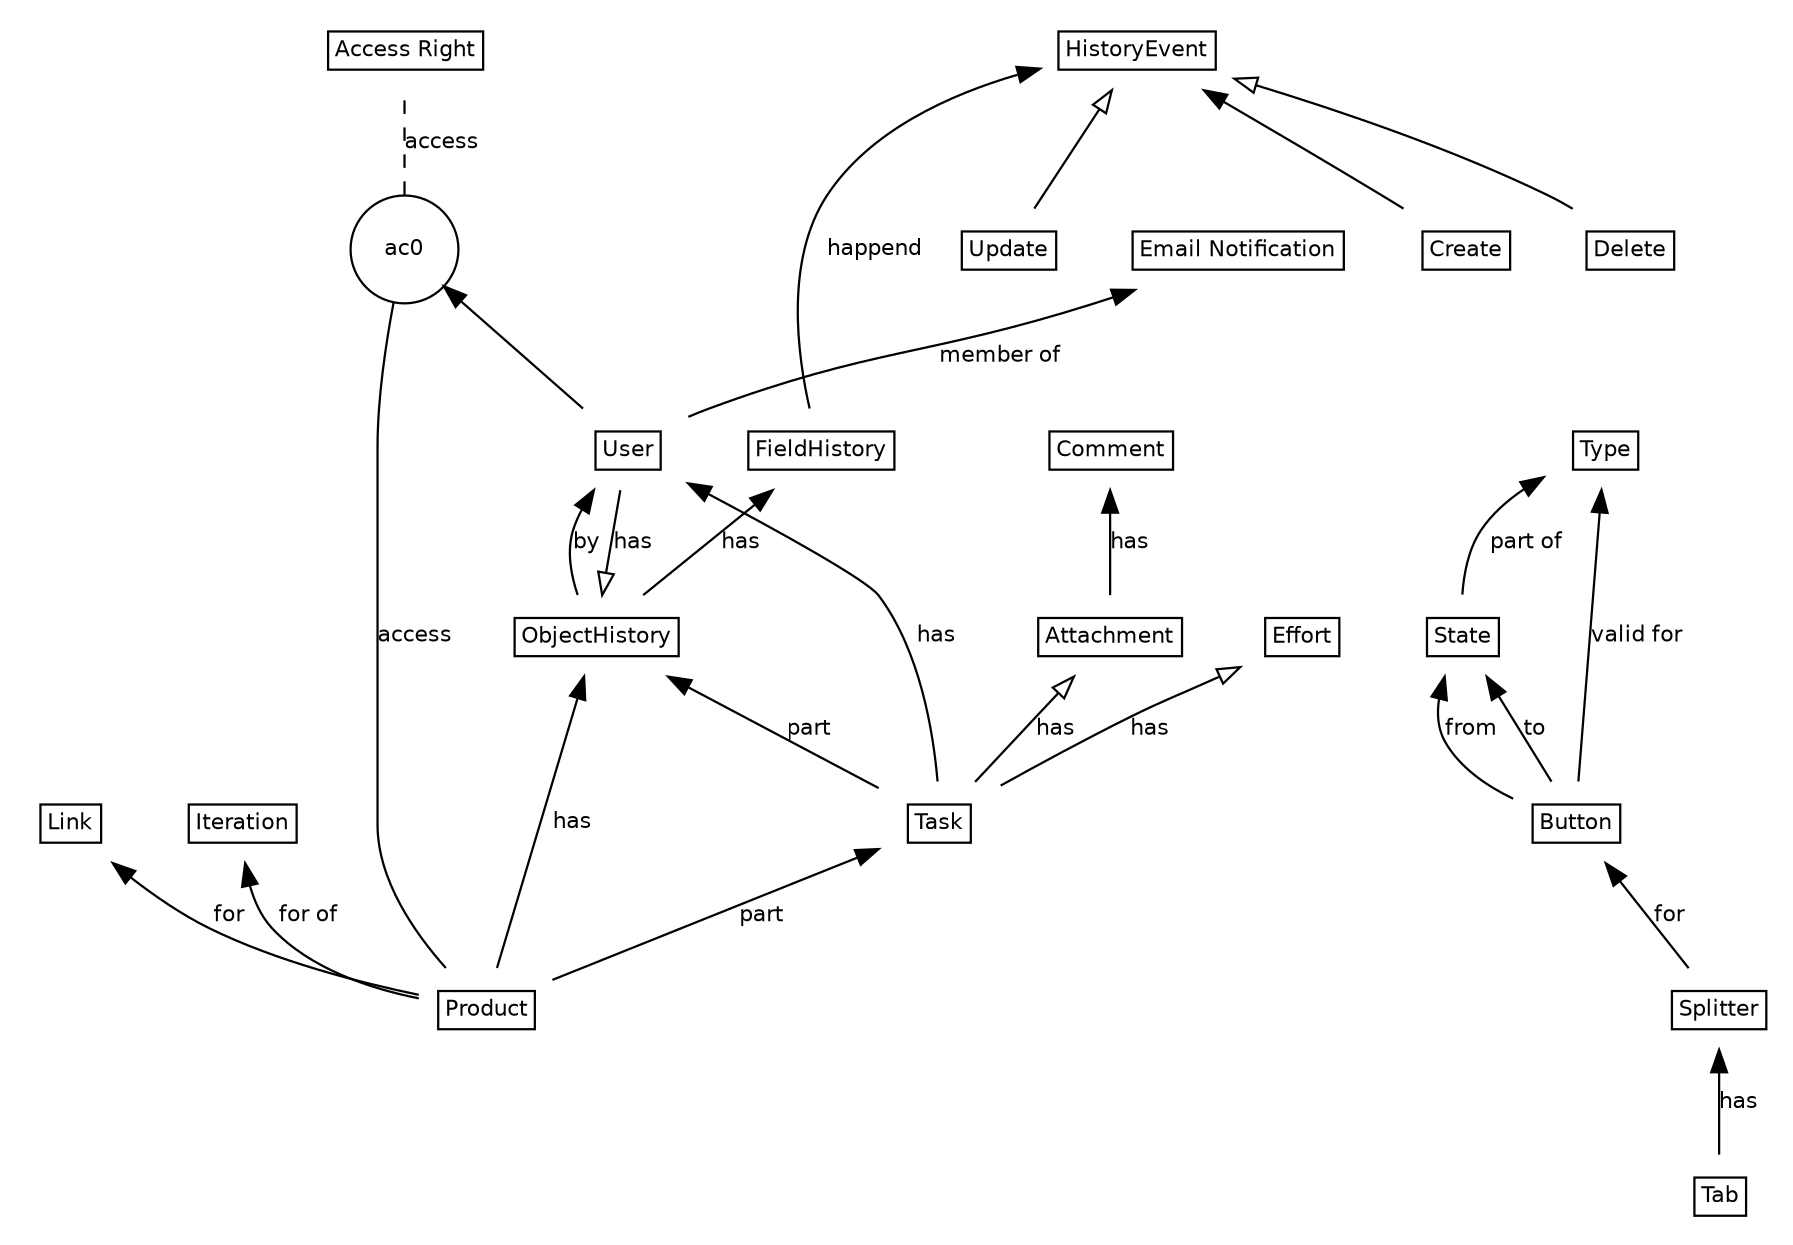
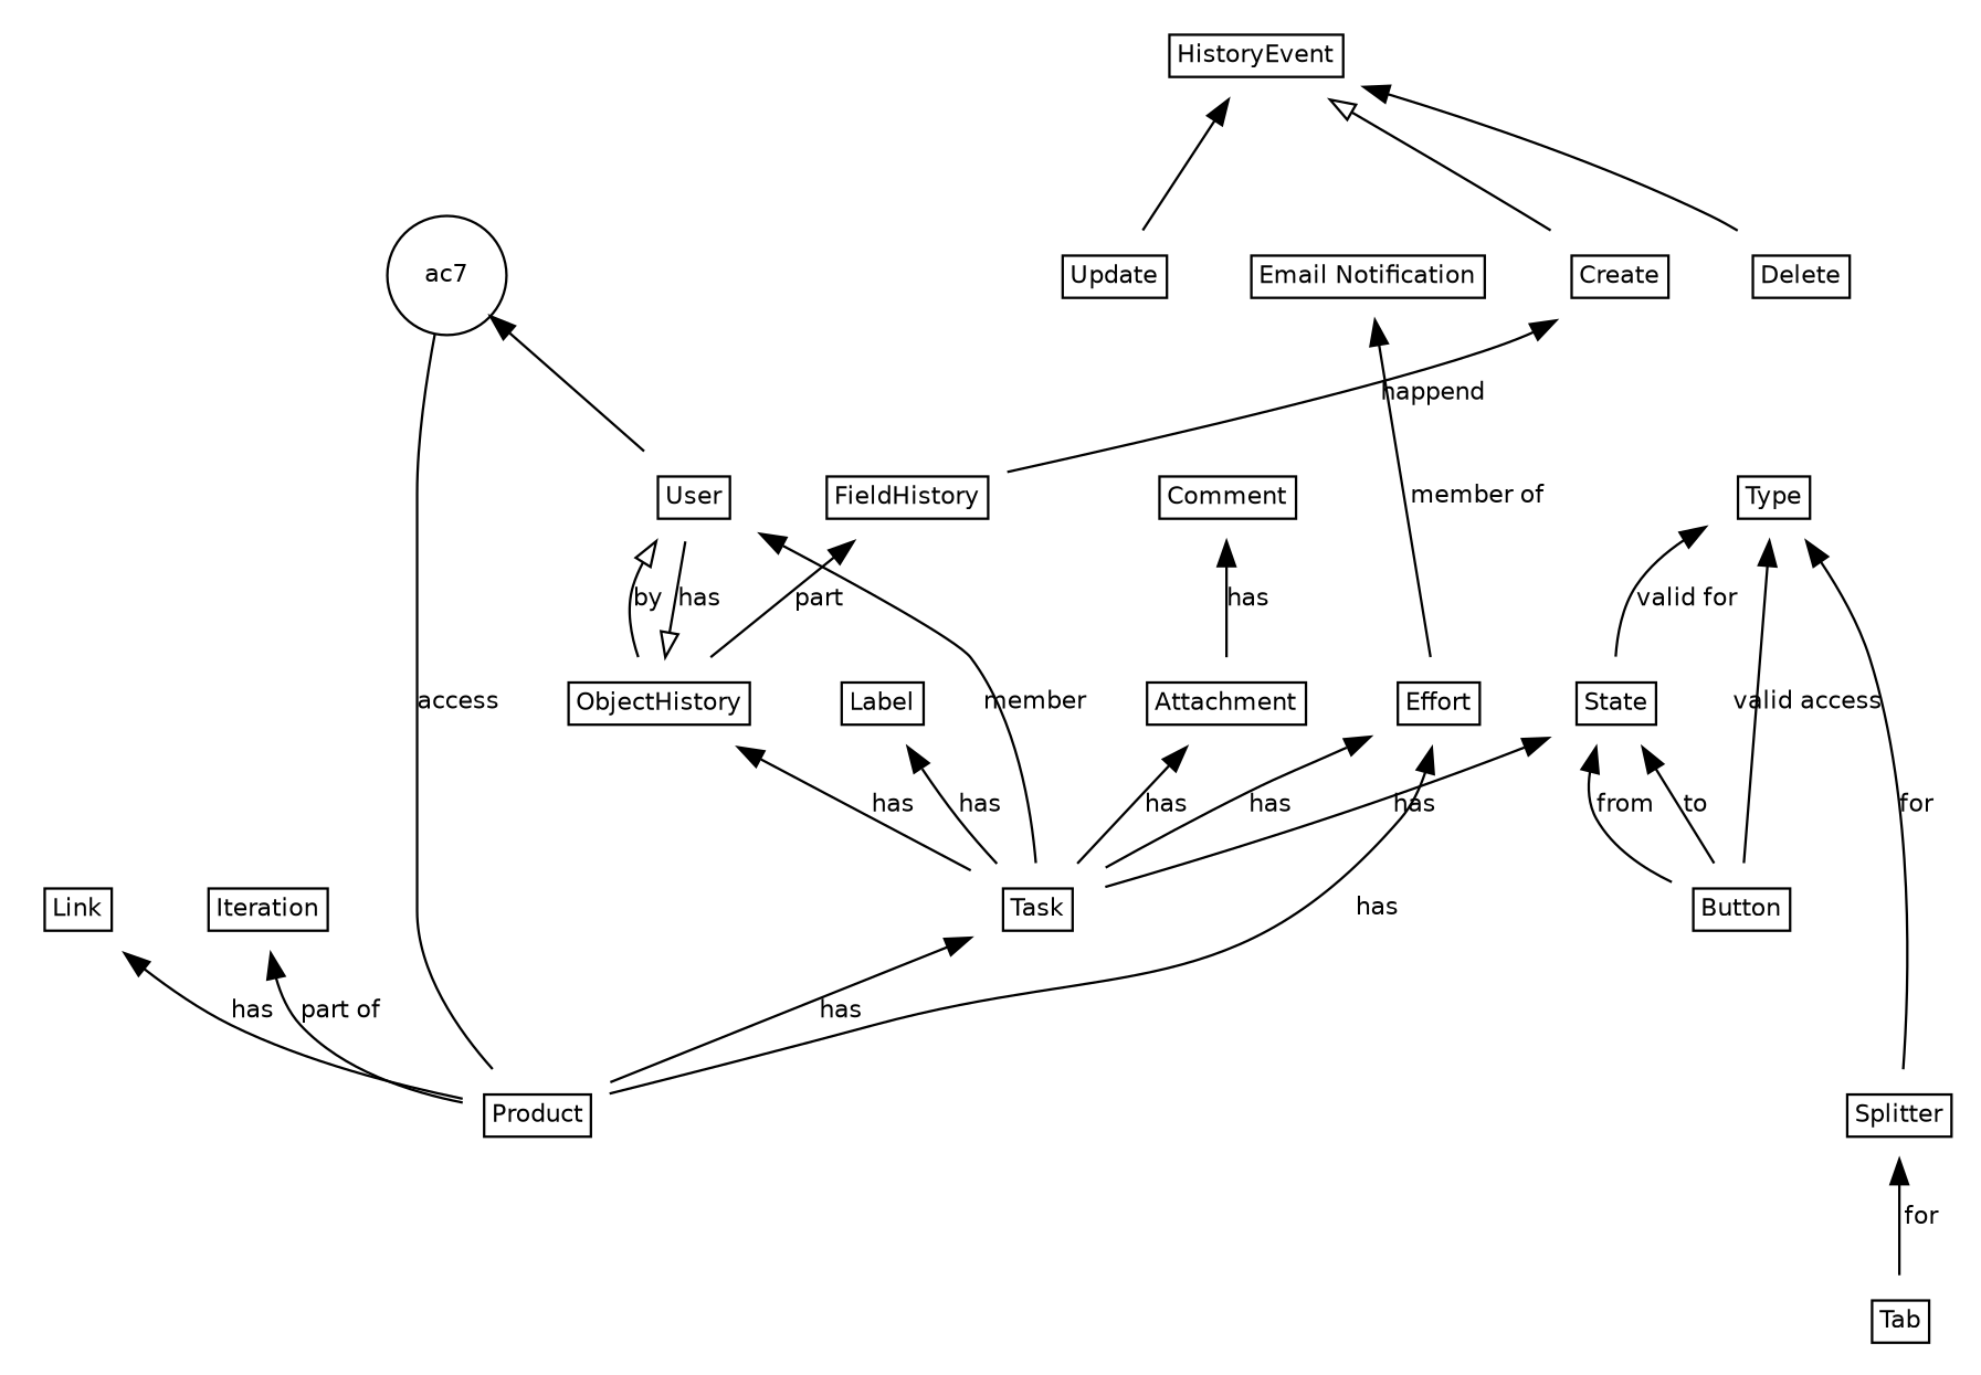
  digraph {
    minlen=2
    nodesep=0.25
    rankdir=BT
    ranksep=0.5
    node [fontcolor=black fontname=Helvetica fontsize=10.0 shape=plaintext]
    edge [fontname=Helvetica fontsize=10 labelfontname=Helvetica labelfontsize=10]
    n1 [label=<<table border="0" cellborder="1" cellspacing="0" cellpadding="2" port="p"><tr><td>Update</td></tr></table>>]
    n2 [label=<<table border="0" cellborder="1" cellspacing="0" cellpadding="2" port="p"><tr><td>Delete</td></tr></table>>]
    n3 [label=<<table border="0" cellborder="1" cellspacing="0" cellpadding="2" port="p"><tr><td>Create</td></tr></table>>]
    n4 [label=<<table border="0" cellborder="1" cellspacing="0" cellpadding="2" port="p"><tr><td>HistoryEvent</td></tr></table>>]
    n5 [label=<<table border="0" cellborder="1" cellspacing="0" cellpadding="2" port="p"><tr><td>Button</td></tr></table>>]
    n6 [label=<<table border="0" cellborder="1" cellspacing="0" cellpadding="2" port="p"><tr><td>State</td></tr></table>>]
    n7 [label=<<table border="0" cellborder="1" cellspacing="0" cellpadding="2" port="p"><tr><td>Type</td></tr></table>>]
    n8 [label=<<table border="0" cellborder="1" cellspacing="0" cellpadding="2" port="p"><tr><td>User</td></tr></table>>]
    n9 [label=<<table border="0" cellborder="1" cellspacing="0" cellpadding="2" port="p"><tr><td>Email Notification</td></tr></table>>]
    n10 [label=<<table border="0" cellborder="1" cellspacing="0" cellpadding="2" port="p"><tr><td>ObjectHistory</td></tr></table>>]
-   ac0 [fontsize=10 height=0.01 shape=circle width=0.01 fontcolor=""]
+   ac0 [fontsize=10 height=0.01 shape=circle width=0.01 label=ac7 fontcolor=""]
    n12 [label=<<table border="0" cellborder="1" cellspacing="0" cellpadding="2" port="p"><tr><td>FieldHistory</td></tr></table>>]
    n13 [label=<<table border="0" cellborder="1" cellspacing="0" cellpadding="2" port="p"><tr><td>Effort</td></tr></table>>]
+   n14 [label=<<table border="0" cellborder="1" cellspacing="0" cellpadding="2" port="p"><tr><td>Label</td></tr></table>>]
    n15 [label=<<table border="0" cellborder="1" cellspacing="0" cellpadding="2" port="p"><tr><td>Tab</td></tr></table>>]
    n16 [label=<<table border="0" cellborder="1" cellspacing="0" cellpadding="2" port="p"><tr><td>Splitter</td></tr></table>>]
    n17 [label=<<table border="0" cellborder="1" cellspacing="0" cellpadding="2" port="p"><tr><td>Comment</td></tr></table>>]
-   n18 [label=<<table border="0" cellborder="1" cellspacing="0" cellpadding="2" port="p"><tr><td>Access Right</td></tr></table>>]
    n19 [label=<<table border="0" cellborder="1" cellspacing="0" cellpadding="2" port="p"><tr><td>Link</td></tr></table>>]
    n20 [label=<<table border="0" cellborder="1" cellspacing="0" cellpadding="2" port="p"><tr><td>Product</td></tr></table>>]
    n21 [label=<<table border="0" cellborder="1" cellspacing="0" cellpadding="2" port="p"><tr><td>Iteration</td></tr></table>>]
    n22 [label=<<table border="0" cellborder="1" cellspacing="0" cellpadding="2" port="p"><tr><td>Task</td></tr></table>>]
    n23 [label=<<table border="0" cellborder="1" cellspacing="0" cellpadding="2" port="p"><tr><td>Attachment</td></tr></table>>]
    subgraph sub_1 {
      rank=same
      n1
      n2
      n3
    }
-   n1 -> n4 [arrowhead=empty]
-   n2 -> n4 [arrowhead=empty]
-   n3 -> n4 [arrowhead=normal]
+   n1 -> n4 [arrowhead=normal]
+   n2 -> n4 [arrowhead=normal]
+   n3 -> n4 [arrowhead=empty]
    n5 -> n6 [label=from]
    n5 -> n6 [label=to]
-   n5 -> n7 [label="valid for"]
-   n6 -> n7 [label="part of"]
-   n8 -> n9 [label="member of"]
+   n5 -> n7 [label="valid access"]
+   n6 -> n7 [label="valid for"]
+   n13 -> n9 [label="member of"]
    n8 -> n10 [arrowhead=empty label=has]
    n8 -> ac0
-   n10 -> n8 [label=by]
-   n10 -> n12 [label=has]
-   ac0 -> n18 [dir=none label=access style=dashed]
-   n12 -> n4 [label=happend]
-   n15 -> n16 [label=has]
-   n16 -> n5 [label=for]
-   n20 -> n10 [label=has]
+   n10 -> n8 [label=by arrowhead=empty]
+   n10 -> n12 [label=part]
+   n12 -> n3 [label=happend]
+   n15 -> n16 [label=for]
+   n16 -> n7 [label=for]
+   n20 -> n13 [label=has]
    n20 -> ac0 [dir=none label=access]
-   n20 -> n19 [label=for]
-   n20 -> n21 [label="for of"]
-   n20 -> n22 [label=part]
-   n22 -> n8 [label=has]
-   n22 -> n10 [label=part]
-   n22 -> n13 [label=has arrowhead=empty]
-   n22 -> n23 [label=has arrowhead=empty]
+   n20 -> n19 [label=has]
+   n20 -> n21 [label="part of"]
+   n20 -> n22 [label=has]
+   n22 -> n6 [label=has]
+   n22 -> n8 [label=member]
+   n22 -> n10 [label=has]
+   n22 -> n13 [label=has]
+   n22 -> n14 [label=has]
+   n22 -> n23 [label=has]
    n23 -> n17 [label=has]
  }
